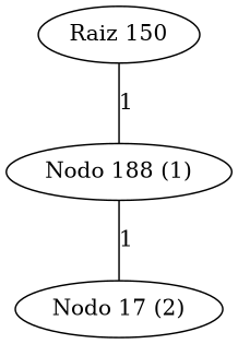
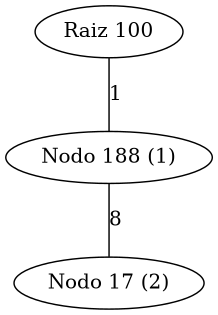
  graph {
-   n1 [label="Raiz 150"]
+   n1 [label="Raiz 100"]
    n2 [label="Nodo 188 (1)"]
    n3 [label="Nodo 17 (2)"]
    n1 -- n2 [label=1]
-   n2 -- n3 [label=1]
+   n2 -- n3 [label=8]
  }
